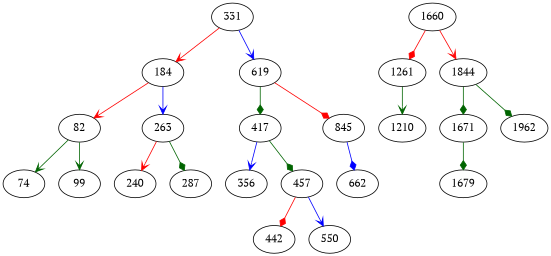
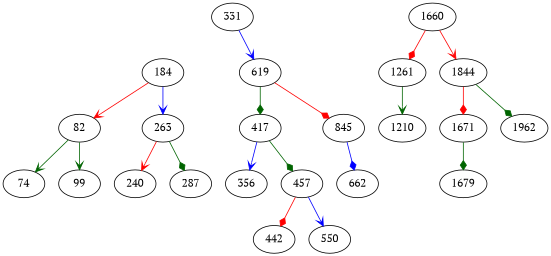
  digraph {
    fontname="PT Serif"
    node [fontname="PT Serif"]
    edge [arrowhead=vee color=red fontname="PT Serif"]
    331
    184
    619
    1660
    1261
    1844
    82
    263
    417
    845
    1210
    1671
    1962
    74
    99
    240
    287
    356
    457
    662
    442
    550
    1679
-   331 -> 184
    331 -> 619 [color=blue]
    184 -> 82
    184 -> 263 [color=blue]
    619 -> 417 [arrowhead=diamond color=darkgreen]
    619 -> 845 [arrowhead=diamond]
    1660 -> 1261 [arrowhead=diamond]
    1660 -> 1844
    1261 -> 1210 [color=darkgreen]
-   1844 -> 1671 [arrowhead=diamond color=darkgreen]
+   1844 -> 1671 [arrowhead=diamond]
    1844 -> 1962 [arrowhead=diamond color=darkgreen]
    82 -> 74 [color=darkgreen]
    82 -> 99 [color=darkgreen]
    263 -> 240
    263 -> 287 [arrowhead=diamond color=darkgreen]
    417 -> 356 [color=blue]
    417 -> 457 [arrowhead=diamond color=darkgreen]
    845 -> 662 [arrowhead=diamond color=blue]
    1671 -> 1679 [arrowhead=diamond color=darkgreen]
    457 -> 442 [arrowhead=diamond]
    457 -> 550 [color=blue]
  }
